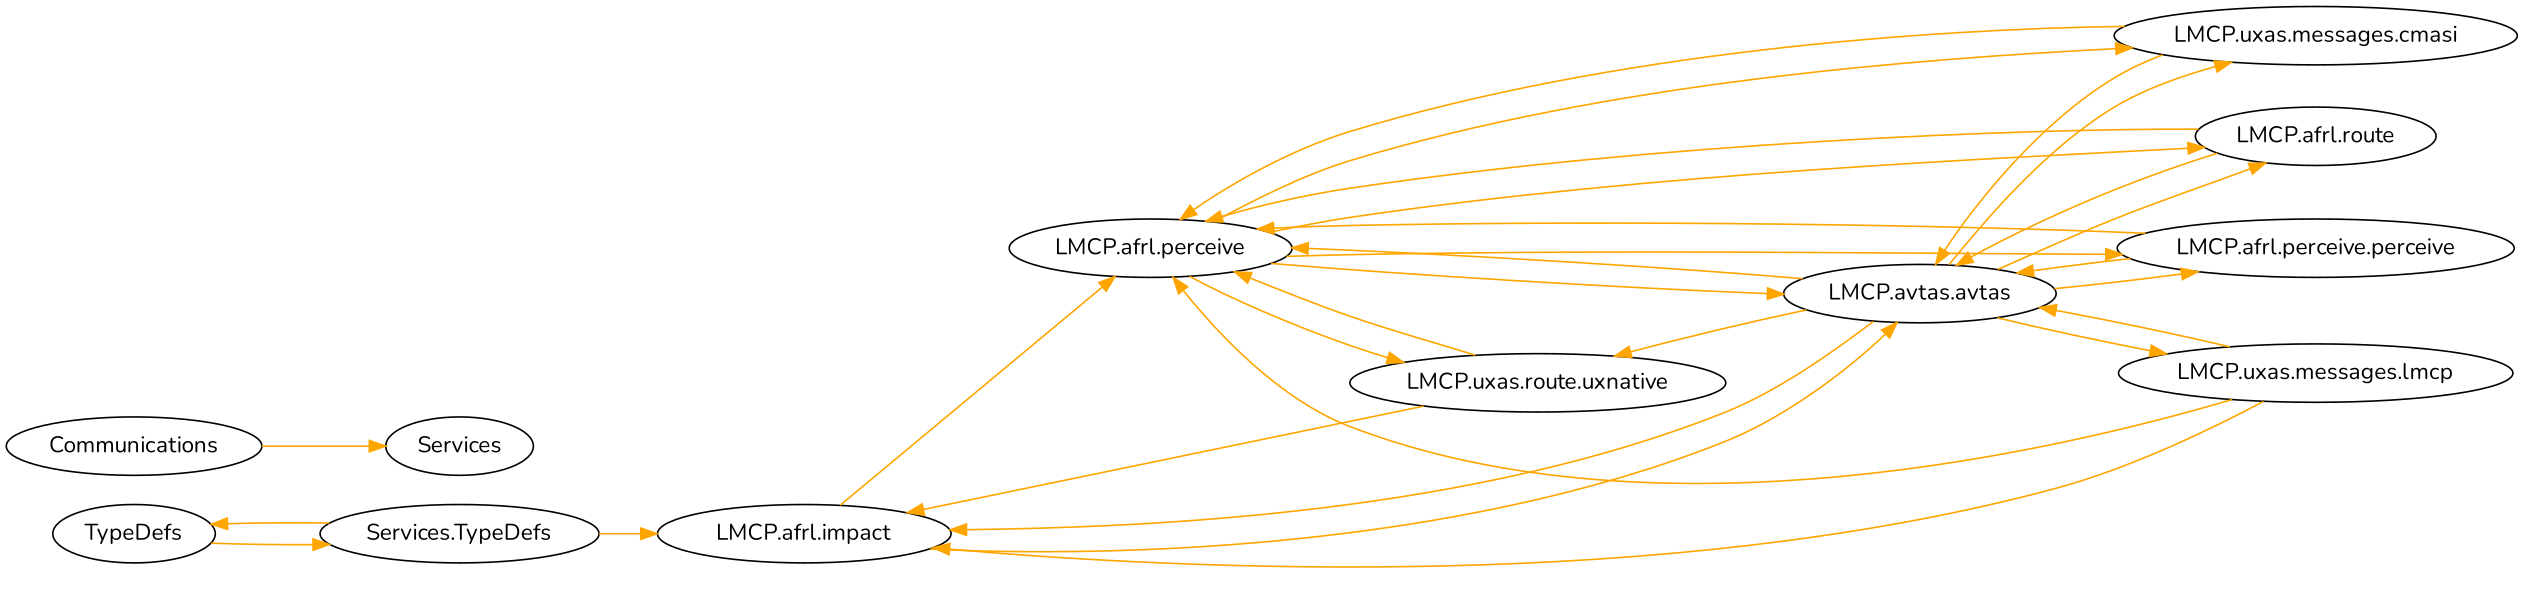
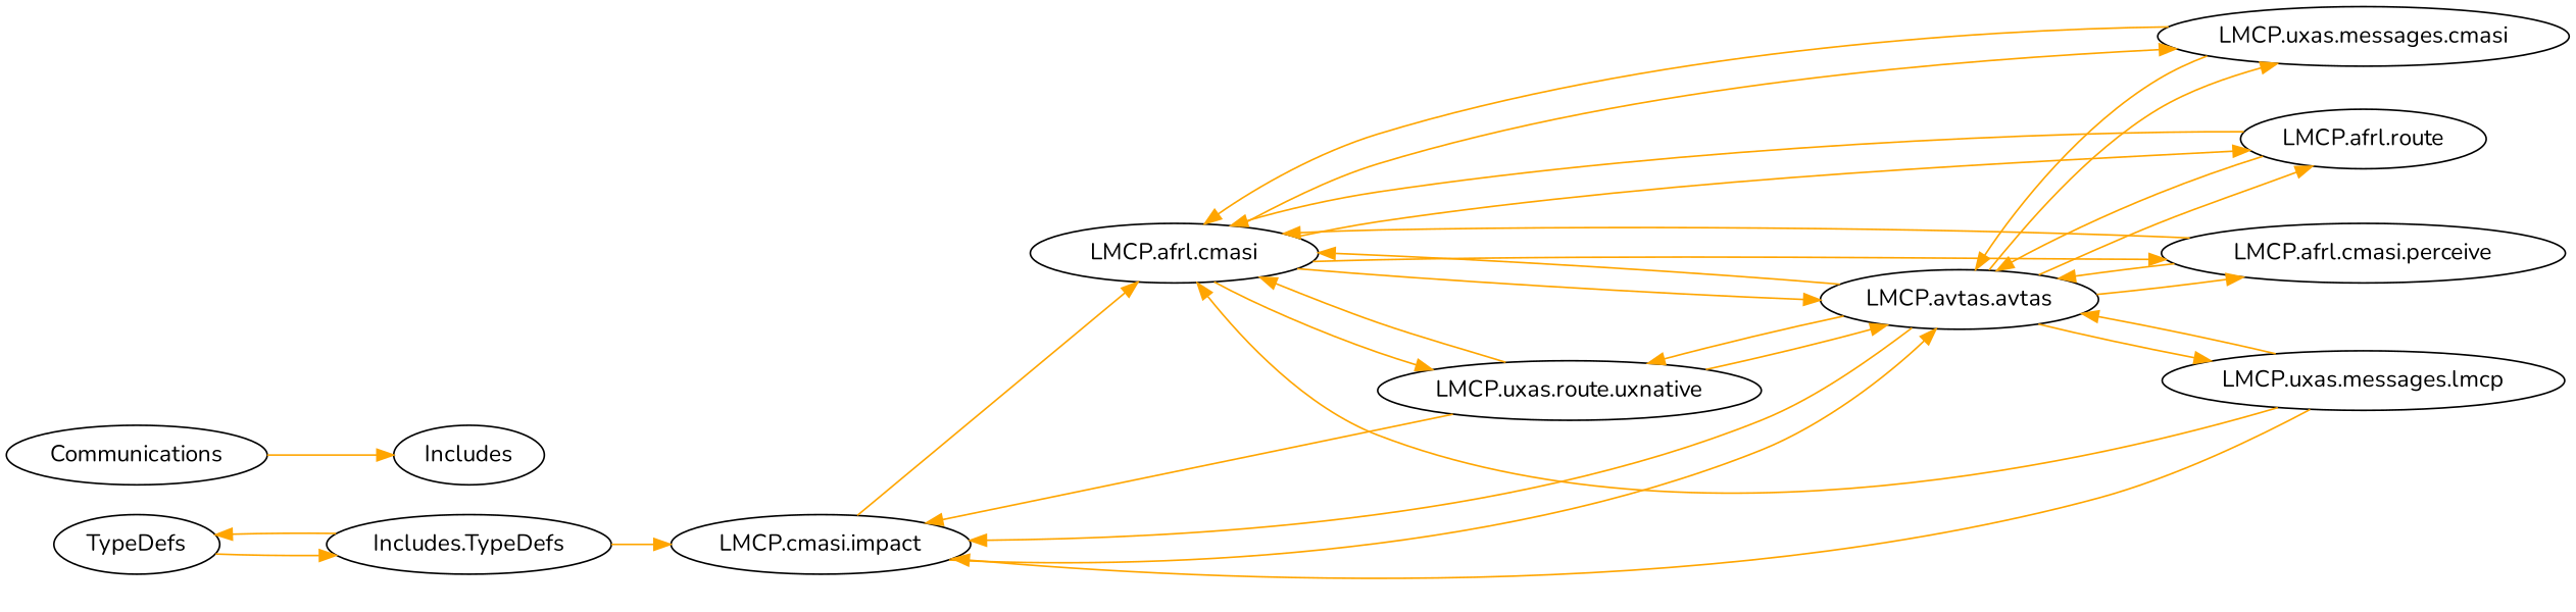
  digraph {
    fontname=Nunito
    rankdir=LR
    node [fontname=Nunito shape=oval]
    edge [color=orange fontname=Nunito]
    n1 [label=TypeDefs]
-   "Includes.TypeDefs" [label="Services.TypeDefs"]
-   "LMCP.afrl.impact"
+   "Includes.TypeDefs"
+   "LMCP.afrl.impact" [label="LMCP.cmasi.impact"]
    n4 [label="LMCP.uxas.route.uxnative"]
-   "LMCP.afrl.cmasi" [label="LMCP.afrl.perceive"]
+   "LMCP.afrl.cmasi"
    n6 [label="LMCP.avtas.avtas"]
-   "LMCP.afrl.cmasi.perceive" [label="LMCP.afrl.perceive.perceive"]
+   "LMCP.afrl.cmasi.perceive"
    n8 [label="LMCP.uxas.messages.cmasi"]
    n9 [label="LMCP.afrl.route"]
    n10 [label="LMCP.uxas.messages.lmcp"]
    Communications
-   Services
+   Services [label=Includes]
    n1 -> "Includes.TypeDefs"
    "Includes.TypeDefs" -> n1
    "Includes.TypeDefs" -> "LMCP.afrl.impact"
    "LMCP.afrl.impact" -> "LMCP.afrl.cmasi"
    "LMCP.afrl.impact" -> n6
    n4 -> "LMCP.afrl.impact"
    n4 -> "LMCP.afrl.cmasi"
+   n4 -> n6
    "LMCP.afrl.cmasi" -> n4
    "LMCP.afrl.cmasi" -> n6
    "LMCP.afrl.cmasi" -> "LMCP.afrl.cmasi.perceive"
    "LMCP.afrl.cmasi" -> n8
    "LMCP.afrl.cmasi" -> n9
    n6 -> "LMCP.afrl.impact"
    n6 -> n4
    n6 -> "LMCP.afrl.cmasi"
    n6 -> "LMCP.afrl.cmasi.perceive"
    n6 -> n8
    n6 -> n9
    n6 -> n10
    "LMCP.afrl.cmasi.perceive" -> "LMCP.afrl.cmasi"
    "LMCP.afrl.cmasi.perceive" -> n6
    n8 -> "LMCP.afrl.cmasi"
    n8 -> n6
    n9 -> "LMCP.afrl.cmasi"
    n9 -> n6
    n10 -> "LMCP.afrl.impact"
    n10 -> "LMCP.afrl.cmasi"
    n10 -> n6
    Communications -> Services
  }
